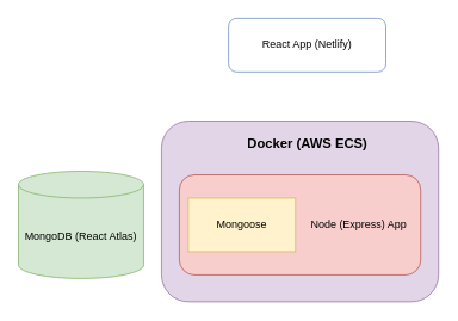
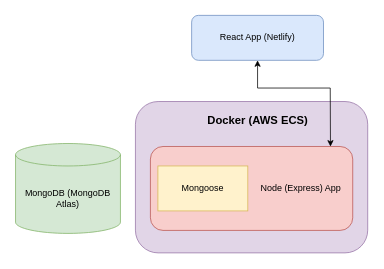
  <mxCell id="0" />
  <mxCell id="1" parent="0" />
  <mxCell id="2" value="" style="rounded=1;whiteSpace=wrap;html=1;align=center;fillColor=#e1d5e7;strokeColor=#9673a6;" parent="1" vertex="1"><mxGeometry x="180" y="135" width="310" height="202" as="geometry" /></mxCell>
  <mxCell id="3" value="Node (Express) App&amp;nbsp; &amp;nbsp;&amp;nbsp;" style="rounded=1;whiteSpace=wrap;html=1;fillColor=#f8cecc;strokeColor=#b85450;align=right;" parent="1" vertex="1"><mxGeometry x="200" y="195" width="270" height="112" as="geometry" /></mxCell>
- <mxCell id="4" value="MongoDB (React Atlas)" style="shape=cylinder3;whiteSpace=wrap;html=1;boundedLbl=1;backgroundOutline=1;size=15;fillColor=#d5e8d4;strokeColor=#82b366;" parent="1" vertex="1"><mxGeometry x="20" y="191" width="140" height="120" as="geometry" /></mxCell>
- <mxCell id="5" value="React App (Netlify)" style="rounded=1;whiteSpace=wrap;html=1;fillColor=#ffffff;strokeColor=#6c8ebf;" parent="1" vertex="1"><mxGeometry x="255" y="20" width="176" height="60" as="geometry" /></mxCell>
+ <mxCell id="4" value="MongoDB (MongoDB Atlas)" style="shape=cylinder3;whiteSpace=wrap;html=1;boundedLbl=1;backgroundOutline=1;size=15;fillColor=#d5e8d4;strokeColor=#82b366;" parent="1" vertex="1"><mxGeometry x="20" y="191" width="140" height="120" as="geometry" /></mxCell>
+ <mxCell id="5" value="React App (Netlify)" style="rounded=1;whiteSpace=wrap;html=1;fillColor=#dae8fc;strokeColor=#6c8ebf;" parent="1" vertex="1"><mxGeometry x="255" y="20" width="176" height="60" as="geometry" /></mxCell>
  <mxCell id="6" value="Docker (AWS ECS)" style="text;strokeColor=none;fillColor=none;html=1;fontSize=15;fontStyle=1;verticalAlign=middle;align=center;" parent="1" vertex="1"><mxGeometry x="290" y="135" width="106" height="50" as="geometry" /></mxCell>
+ <mxCell id="7" value="" style="endArrow=classic;startArrow=classic;html=1;rounded=0;fontSize=15;exitX=0.5;exitY=1;exitDx=0;exitDy=0;entryX=0.89;entryY=0.001;entryDx=0;entryDy=0;entryPerimeter=0;" parent="1" source="5" target="3" edge="1"><mxGeometry width="50" height="50" relative="1" as="geometry"><mxPoint x="248.3" y="229" as="sourcePoint" /><mxPoint x="324" y="229.3" as="targetPoint" /><Array as="points"><mxPoint x="343" y="117" /><mxPoint x="440" y="117" /></Array></mxGeometry></mxCell>
  <mxCell id="8" value="Mongoose" style="whiteSpace=wrap;html=1;fillColor=#fff2cc;strokeColor=#d6b656;rounded=0;" parent="1" vertex="1"><mxGeometry x="210" y="221" width="120" height="60" as="geometry" /></mxCell>
